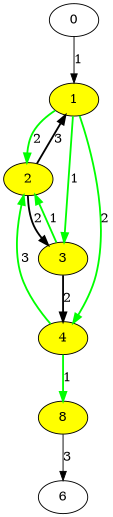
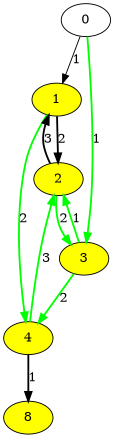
  digraph {
    node [fillcolor=yellow style=filled]
    edge [color=green penwidth=2.0]
    1
    2
    3
    4
    0 [fillcolor="" style=""]
    n6 [label=8]
-   6 [fillcolor="" style=""]
-   1 -> 2 [label=2]
-   1 -> 3 [label=1]
+   1 -> 2 [color=black label=2]
+   0 -> 3 [label=1]
    1 -> 4 [label=2]
    2 -> 1 [color=black label=3]
-   2 -> 3 [color=black label=2]
+   2 -> 3 [label=2]
    3 -> 2 [label=1]
-   3 -> 4 [color=black label=2]
+   3 -> 4 [label=2]
    4 -> 2 [label=3]
-   4 -> n6 [label=1]
+   4 -> n6 [color=black label=1]
    0 -> 1 [label=1 color="" penwidth=""]
-   n6 -> 6 [label=3 color="" penwidth=""]
  }
